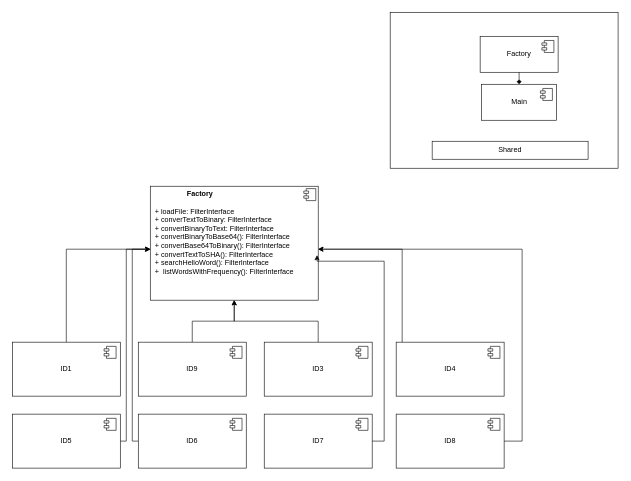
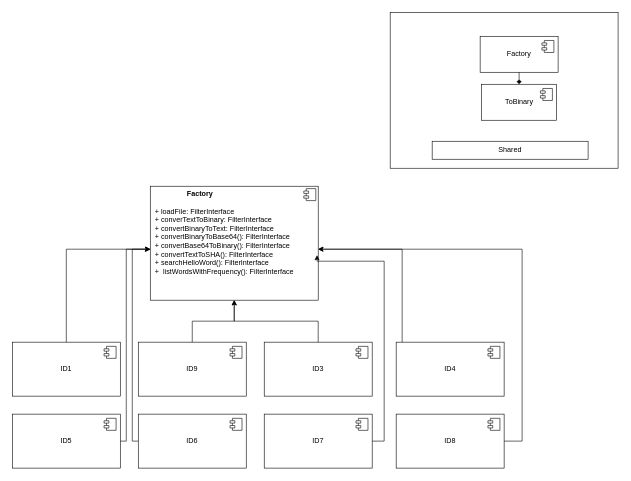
  <mxCell id="0" />
  <mxCell id="1" parent="0" />
  <mxCell id="2" value="Factory" style="html=1;dropTarget=0;whiteSpace=wrap;" vertex="1" parent="1"><mxGeometry x="800" y="60" width="130" height="60" as="geometry" /></mxCell>
  <mxCell id="3" value="" style="shape=module;jettyWidth=8;jettyHeight=4;" vertex="1" parent="2"><mxGeometry x="1" width="20" height="20" relative="1" as="geometry"><mxPoint x="-27" y="7" as="offset" /></mxGeometry></mxCell>
- <mxCell id="4" value="Main" style="html=1;dropTarget=0;whiteSpace=wrap;" vertex="1" parent="1"><mxGeometry x="802.5" y="140" width="125" height="60" as="geometry" /></mxCell>
+ <mxCell id="4" value="ToBinary" style="html=1;dropTarget=0;whiteSpace=wrap;" vertex="1" parent="1"><mxGeometry x="802.5" y="140" width="125" height="60" as="geometry" /></mxCell>
  <mxCell id="5" value="" style="shape=module;jettyWidth=8;jettyHeight=4;" vertex="1" parent="4"><mxGeometry x="1" width="20" height="20" relative="1" as="geometry"><mxPoint x="-27" y="7" as="offset" /></mxGeometry></mxCell>
  <mxCell id="6" value="" style="rounded=0;whiteSpace=wrap;html=1;fillColor=none;" vertex="1" parent="1"><mxGeometry x="650" y="20" width="380" height="260" as="geometry" /></mxCell>
  <mxCell id="7" value="" style="endArrow=diamond;html=1;rounded=0;exitX=0.5;exitY=1;exitDx=0;exitDy=0;entryX=0.5;entryY=0;entryDx=0;entryDy=0;" edge="1" parent="1" source="2" target="4"><mxGeometry width="50" height="50" relative="1" as="geometry"><mxPoint x="825" y="200" as="sourcePoint" /><mxPoint x="820" y="250" as="targetPoint" /></mxGeometry></mxCell>
  <mxCell id="8" value="Shared" style="html=1;whiteSpace=wrap;" vertex="1" parent="1"><mxGeometry x="720" y="235" width="260" height="30" as="geometry" /></mxCell>
  <mxCell id="9" value="&lt;p style=&quot;margin:0px;margin-top:6px;text-align:center;&quot;&gt;&lt;/p&gt;&lt;p style=&quot;margin:0px;margin-left:8px;&quot;&gt;&lt;b&gt;&lt;span style=&quot;white-space: pre;&quot;&gt;&#09;&lt;/span&gt;&lt;span style=&quot;white-space: pre;&quot;&gt;&#09;&lt;/span&gt;Factory&lt;/b&gt;&lt;/p&gt;&lt;p style=&quot;margin:0px;margin-left:8px;&quot;&gt;&lt;br&gt;&lt;/p&gt;&lt;p style=&quot;margin:0px;margin-left:8px;&quot;&gt;+ loadFile: FilterInterface&lt;br&gt;+ converTextToBinary: FilterInterface&lt;br&gt;&lt;/p&gt;&lt;p style=&quot;margin:0px;margin-left:8px;&quot;&gt;+ convertBinaryToText: FilterInterface&lt;br&gt;&lt;/p&gt;&lt;p style=&quot;margin:0px;margin-left:8px;&quot;&gt;+ convertBinaryToBase64(): FilterInterface&lt;br&gt;&lt;/p&gt;&lt;p style=&quot;margin:0px;margin-left:8px;&quot;&gt;+ convertBase64ToBinary(): FilterInterface&lt;br&gt;&lt;/p&gt;&lt;p style=&quot;margin:0px;margin-left:8px;&quot;&gt;+ convertTextToSHA(): FilterInterface&lt;br&gt;&lt;/p&gt;&lt;p style=&quot;margin:0px;margin-left:8px;&quot;&gt;+ searchHelloWord(): FilterInterface&lt;br&gt;&lt;/p&gt;&lt;p style=&quot;margin:0px;margin-left:8px;&quot;&gt;+ &amp;nbsp;listWordsWithFrequency(): FilterInterface&lt;br&gt;&lt;/p&gt;" style="align=left;overflow=fill;html=1;dropTarget=0;whiteSpace=wrap;" vertex="1" parent="1"><mxGeometry x="250" y="310" width="280" height="190" as="geometry" /></mxCell>
  <mxCell id="10" value="" style="shape=component;jettyWidth=8;jettyHeight=4;" vertex="1" parent="9"><mxGeometry x="1" width="20" height="20" relative="1" as="geometry"><mxPoint x="-24" y="4" as="offset" /></mxGeometry></mxCell>
  <mxCell id="11" style="edgeStyle=orthogonalEdgeStyle;rounded=0;orthogonalLoop=1;jettySize=auto;html=1;" edge="1" parent="1" source="12" target="9"><mxGeometry relative="1" as="geometry"><Array as="points"><mxPoint x="110" y="415" /></Array></mxGeometry></mxCell>
  <mxCell id="12" value="ID1" style="html=1;dropTarget=0;whiteSpace=wrap;" vertex="1" parent="1"><mxGeometry x="20" y="570" width="180" height="90" as="geometry" /></mxCell>
  <mxCell id="13" value="" style="shape=module;jettyWidth=8;jettyHeight=4;" vertex="1" parent="12"><mxGeometry x="1" width="20" height="20" relative="1" as="geometry"><mxPoint x="-27" y="7" as="offset" /></mxGeometry></mxCell>
  <mxCell id="14" value="" style="edgeStyle=orthogonalEdgeStyle;rounded=0;orthogonalLoop=1;jettySize=auto;html=1;" edge="1" parent="1" source="15" target="9"><mxGeometry relative="1" as="geometry" /></mxCell>
  <mxCell id="15" value="ID9" style="html=1;dropTarget=0;whiteSpace=wrap;" vertex="1" parent="1"><mxGeometry x="230" y="570" width="180" height="90" as="geometry" /></mxCell>
  <mxCell id="16" value="" style="shape=module;jettyWidth=8;jettyHeight=4;" vertex="1" parent="15"><mxGeometry x="1" width="20" height="20" relative="1" as="geometry"><mxPoint x="-27" y="7" as="offset" /></mxGeometry></mxCell>
  <mxCell id="17" value="" style="edgeStyle=orthogonalEdgeStyle;rounded=0;orthogonalLoop=1;jettySize=auto;html=1;" edge="1" parent="1" source="18" target="9"><mxGeometry relative="1" as="geometry" /></mxCell>
  <mxCell id="18" value="ID3" style="html=1;dropTarget=0;whiteSpace=wrap;" vertex="1" parent="1"><mxGeometry x="440" y="570" width="180" height="90" as="geometry" /></mxCell>
  <mxCell id="19" value="" style="shape=module;jettyWidth=8;jettyHeight=4;" vertex="1" parent="18"><mxGeometry x="1" width="20" height="20" relative="1" as="geometry"><mxPoint x="-27" y="7" as="offset" /></mxGeometry></mxCell>
  <mxCell id="20" style="edgeStyle=orthogonalEdgeStyle;rounded=0;orthogonalLoop=1;jettySize=auto;html=1;" edge="1" parent="1" source="21" target="9"><mxGeometry relative="1" as="geometry"><Array as="points"><mxPoint x="210" y="735" /><mxPoint x="210" y="415" /></Array></mxGeometry></mxCell>
  <mxCell id="21" value="ID5" style="html=1;dropTarget=0;whiteSpace=wrap;" vertex="1" parent="1"><mxGeometry x="20" y="690" width="180" height="90" as="geometry" /></mxCell>
  <mxCell id="22" value="" style="shape=module;jettyWidth=8;jettyHeight=4;" vertex="1" parent="21"><mxGeometry x="1" width="20" height="20" relative="1" as="geometry"><mxPoint x="-27" y="7" as="offset" /></mxGeometry></mxCell>
  <mxCell id="23" style="edgeStyle=orthogonalEdgeStyle;rounded=0;orthogonalLoop=1;jettySize=auto;html=1;" edge="1" parent="1" source="24" target="9"><mxGeometry relative="1" as="geometry"><Array as="points"><mxPoint x="220" y="735" /><mxPoint x="220" y="415" /></Array></mxGeometry></mxCell>
  <mxCell id="24" value="ID6" style="html=1;dropTarget=0;whiteSpace=wrap;" vertex="1" parent="1"><mxGeometry x="230" y="690" width="180" height="90" as="geometry" /></mxCell>
  <mxCell id="25" value="" style="shape=module;jettyWidth=8;jettyHeight=4;" vertex="1" parent="24"><mxGeometry x="1" width="20" height="20" relative="1" as="geometry"><mxPoint x="-27" y="7" as="offset" /></mxGeometry></mxCell>
  <mxCell id="26" value="ID7" style="html=1;dropTarget=0;whiteSpace=wrap;" vertex="1" parent="1"><mxGeometry x="440" y="690" width="180" height="90" as="geometry" /></mxCell>
  <mxCell id="27" value="" style="shape=module;jettyWidth=8;jettyHeight=4;" vertex="1" parent="26"><mxGeometry x="1" width="20" height="20" relative="1" as="geometry"><mxPoint x="-27" y="7" as="offset" /></mxGeometry></mxCell>
  <mxCell id="28" style="edgeStyle=orthogonalEdgeStyle;rounded=0;orthogonalLoop=1;jettySize=auto;html=1;" edge="1" parent="1" source="29" target="9"><mxGeometry relative="1" as="geometry"><Array as="points"><mxPoint x="670" y="415" /></Array></mxGeometry></mxCell>
  <mxCell id="29" value="ID4" style="html=1;dropTarget=0;whiteSpace=wrap;" vertex="1" parent="1"><mxGeometry x="660" y="570" width="180" height="90" as="geometry" /></mxCell>
  <mxCell id="30" value="" style="shape=module;jettyWidth=8;jettyHeight=4;" vertex="1" parent="29"><mxGeometry x="1" width="20" height="20" relative="1" as="geometry"><mxPoint x="-27" y="7" as="offset" /></mxGeometry></mxCell>
  <mxCell id="31" style="edgeStyle=orthogonalEdgeStyle;rounded=0;orthogonalLoop=1;jettySize=auto;html=1;" edge="1" parent="1" source="32" target="9"><mxGeometry relative="1" as="geometry"><Array as="points"><mxPoint x="870" y="735" /><mxPoint x="870" y="415" /></Array></mxGeometry></mxCell>
  <mxCell id="32" value="ID8" style="html=1;dropTarget=0;whiteSpace=wrap;" vertex="1" parent="1"><mxGeometry x="660" y="690" width="180" height="90" as="geometry" /></mxCell>
  <mxCell id="33" value="" style="shape=module;jettyWidth=8;jettyHeight=4;" vertex="1" parent="32"><mxGeometry x="1" width="20" height="20" relative="1" as="geometry"><mxPoint x="-27" y="7" as="offset" /></mxGeometry></mxCell>
  <mxCell id="34" style="edgeStyle=orthogonalEdgeStyle;rounded=0;orthogonalLoop=1;jettySize=auto;html=1;entryX=0.993;entryY=0.605;entryDx=0;entryDy=0;entryPerimeter=0;" edge="1" parent="1" source="26" target="9"><mxGeometry relative="1" as="geometry"><Array as="points"><mxPoint x="640" y="735" /><mxPoint x="640" y="435" /></Array></mxGeometry></mxCell>
